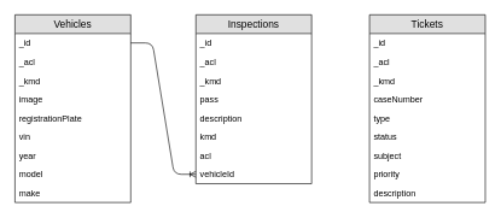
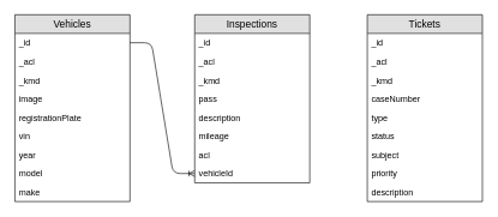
  <mxCell id="0" />
  <mxCell id="1" parent="0" />
  <mxCell id="2" value="Vehicles" style="swimlane;fontStyle=0;childLayout=stackLayout;horizontal=1;startSize=26;fillColor=#e0e0e0;horizontalStack=0;resizeParent=1;resizeParentMax=0;resizeLast=0;collapsible=1;marginBottom=0;swimlaneFillColor=#ffffff;align=center;fontSize=14;" parent="1" vertex="1"><mxGeometry x="20" y="20" width="160" height="260" as="geometry" /></mxCell>
  <mxCell id="3" value="_id" style="text;strokeColor=none;fillColor=none;spacingLeft=4;spacingRight=4;overflow=hidden;rotatable=0;points=[[0,0.5],[1,0.5]];portConstraint=eastwest;fontSize=12;" parent="2" vertex="1"><mxGeometry y="26" width="160" height="26" as="geometry" /></mxCell>
  <mxCell id="4" value="_acl" style="text;strokeColor=none;fillColor=none;spacingLeft=4;spacingRight=4;overflow=hidden;rotatable=0;points=[[0,0.5],[1,0.5]];portConstraint=eastwest;fontSize=12;" parent="2" vertex="1"><mxGeometry y="52" width="160" height="26" as="geometry" /></mxCell>
  <mxCell id="5" value="_kmd" style="text;strokeColor=none;fillColor=none;spacingLeft=4;spacingRight=4;overflow=hidden;rotatable=0;points=[[0,0.5],[1,0.5]];portConstraint=eastwest;fontSize=12;" parent="2" vertex="1"><mxGeometry y="78" width="160" height="26" as="geometry" /></mxCell>
  <mxCell id="6" value="image" style="text;strokeColor=none;fillColor=none;spacingLeft=4;spacingRight=4;overflow=hidden;rotatable=0;points=[[0,0.5],[1,0.5]];portConstraint=eastwest;fontSize=12;" parent="2" vertex="1"><mxGeometry y="104" width="160" height="26" as="geometry" /></mxCell>
  <mxCell id="7" value="registrationPlate" style="text;strokeColor=none;fillColor=none;spacingLeft=4;spacingRight=4;overflow=hidden;rotatable=0;points=[[0,0.5],[1,0.5]];portConstraint=eastwest;fontSize=12;" parent="2" vertex="1"><mxGeometry y="130" width="160" height="26" as="geometry" /></mxCell>
  <mxCell id="8" value="vin" style="text;strokeColor=none;fillColor=none;spacingLeft=4;spacingRight=4;overflow=hidden;rotatable=0;points=[[0,0.5],[1,0.5]];portConstraint=eastwest;fontSize=12;" parent="2" vertex="1"><mxGeometry y="156" width="160" height="26" as="geometry" /></mxCell>
  <mxCell id="9" value="year" style="text;strokeColor=none;fillColor=none;spacingLeft=4;spacingRight=4;overflow=hidden;rotatable=0;points=[[0,0.5],[1,0.5]];portConstraint=eastwest;fontSize=12;" parent="2" vertex="1"><mxGeometry y="182" width="160" height="26" as="geometry" /></mxCell>
  <mxCell id="10" value="model" style="text;strokeColor=none;fillColor=none;spacingLeft=4;spacingRight=4;overflow=hidden;rotatable=0;points=[[0,0.5],[1,0.5]];portConstraint=eastwest;fontSize=12;" parent="2" vertex="1"><mxGeometry y="208" width="160" height="26" as="geometry" /></mxCell>
  <mxCell id="11" value="make" style="text;strokeColor=none;fillColor=none;spacingLeft=4;spacingRight=4;overflow=hidden;rotatable=0;points=[[0,0.5],[1,0.5]];portConstraint=eastwest;fontSize=12;" parent="2" vertex="1"><mxGeometry y="234" width="160" height="26" as="geometry" /></mxCell>
  <mxCell id="12" value="Inspections" style="swimlane;fontStyle=0;childLayout=stackLayout;horizontal=1;startSize=26;fillColor=#e0e0e0;horizontalStack=0;resizeParent=1;resizeParentMax=0;resizeLast=0;collapsible=1;marginBottom=0;swimlaneFillColor=#ffffff;align=center;fontSize=14;" parent="1" vertex="1"><mxGeometry x="270" y="20" width="160" height="234" as="geometry" /></mxCell>
  <mxCell id="13" value="_id" style="text;strokeColor=none;fillColor=none;spacingLeft=4;spacingRight=4;overflow=hidden;rotatable=0;points=[[0,0.5],[1,0.5]];portConstraint=eastwest;fontSize=12;" parent="12" vertex="1"><mxGeometry y="26" width="160" height="26" as="geometry" /></mxCell>
  <mxCell id="14" value="_acl" style="text;strokeColor=none;fillColor=none;spacingLeft=4;spacingRight=4;overflow=hidden;rotatable=0;points=[[0,0.5],[1,0.5]];portConstraint=eastwest;fontSize=12;" parent="12" vertex="1"><mxGeometry y="52" width="160" height="26" as="geometry" /></mxCell>
  <mxCell id="15" value="_kmd" style="text;strokeColor=none;fillColor=none;spacingLeft=4;spacingRight=4;overflow=hidden;rotatable=0;points=[[0,0.5],[1,0.5]];portConstraint=eastwest;fontSize=12;" parent="12" vertex="1"><mxGeometry y="78" width="160" height="26" as="geometry" /></mxCell>
  <mxCell id="16" value="pass" style="text;strokeColor=none;fillColor=none;spacingLeft=4;spacingRight=4;overflow=hidden;rotatable=0;points=[[0,0.5],[1,0.5]];portConstraint=eastwest;fontSize=12;" parent="12" vertex="1"><mxGeometry y="104" width="160" height="26" as="geometry" /></mxCell>
  <mxCell id="17" value="description" style="text;strokeColor=none;fillColor=none;spacingLeft=4;spacingRight=4;overflow=hidden;rotatable=0;points=[[0,0.5],[1,0.5]];portConstraint=eastwest;fontSize=12;" parent="12" vertex="1"><mxGeometry y="130" width="160" height="26" as="geometry" /></mxCell>
- <mxCell id="18" value="kmd" style="text;strokeColor=none;fillColor=none;spacingLeft=4;spacingRight=4;overflow=hidden;rotatable=0;points=[[0,0.5],[1,0.5]];portConstraint=eastwest;fontSize=12;" parent="12" vertex="1"><mxGeometry y="156" width="160" height="26" as="geometry" /></mxCell>
+ <mxCell id="18" value="mileage" style="text;strokeColor=none;fillColor=none;spacingLeft=4;spacingRight=4;overflow=hidden;rotatable=0;points=[[0,0.5],[1,0.5]];portConstraint=eastwest;fontSize=12;" parent="12" vertex="1"><mxGeometry y="156" width="160" height="26" as="geometry" /></mxCell>
  <mxCell id="19" value="acl" style="text;strokeColor=none;fillColor=none;spacingLeft=4;spacingRight=4;overflow=hidden;rotatable=0;points=[[0,0.5],[1,0.5]];portConstraint=eastwest;fontSize=12;" parent="12" vertex="1"><mxGeometry y="182" width="160" height="26" as="geometry" /></mxCell>
  <mxCell id="20" value="vehicleId" style="text;strokeColor=none;fillColor=none;spacingLeft=4;spacingRight=4;overflow=hidden;rotatable=0;points=[[0,0.5],[1,0.5]];portConstraint=eastwest;fontSize=12;" parent="12" vertex="1"><mxGeometry y="208" width="160" height="26" as="geometry" /></mxCell>
  <mxCell id="21" value="Tickets" style="swimlane;fontStyle=0;childLayout=stackLayout;horizontal=1;startSize=26;fillColor=#e0e0e0;horizontalStack=0;resizeParent=1;resizeParentMax=0;resizeLast=0;collapsible=1;marginBottom=0;swimlaneFillColor=#ffffff;align=center;fontSize=14;" parent="1" vertex="1"><mxGeometry x="510" y="20" width="160" height="260" as="geometry" /></mxCell>
  <mxCell id="22" value="_id" style="text;strokeColor=none;fillColor=none;spacingLeft=4;spacingRight=4;overflow=hidden;rotatable=0;points=[[0,0.5],[1,0.5]];portConstraint=eastwest;fontSize=12;" parent="21" vertex="1"><mxGeometry y="26" width="160" height="26" as="geometry" /></mxCell>
  <mxCell id="23" value="_acl" style="text;strokeColor=none;fillColor=none;spacingLeft=4;spacingRight=4;overflow=hidden;rotatable=0;points=[[0,0.5],[1,0.5]];portConstraint=eastwest;fontSize=12;" parent="21" vertex="1"><mxGeometry y="52" width="160" height="26" as="geometry" /></mxCell>
  <mxCell id="24" value="_kmd" style="text;strokeColor=none;fillColor=none;spacingLeft=4;spacingRight=4;overflow=hidden;rotatable=0;points=[[0,0.5],[1,0.5]];portConstraint=eastwest;fontSize=12;" parent="21" vertex="1"><mxGeometry y="78" width="160" height="26" as="geometry" /></mxCell>
  <mxCell id="25" value="caseNumber" style="text;strokeColor=none;fillColor=none;spacingLeft=4;spacingRight=4;overflow=hidden;rotatable=0;points=[[0,0.5],[1,0.5]];portConstraint=eastwest;fontSize=12;" parent="21" vertex="1"><mxGeometry y="104" width="160" height="26" as="geometry" /></mxCell>
  <mxCell id="26" value="type" style="text;strokeColor=none;fillColor=none;spacingLeft=4;spacingRight=4;overflow=hidden;rotatable=0;points=[[0,0.5],[1,0.5]];portConstraint=eastwest;fontSize=12;" parent="21" vertex="1"><mxGeometry y="130" width="160" height="26" as="geometry" /></mxCell>
  <mxCell id="27" value="status" style="text;strokeColor=none;fillColor=none;spacingLeft=4;spacingRight=4;overflow=hidden;rotatable=0;points=[[0,0.5],[1,0.5]];portConstraint=eastwest;fontSize=12;" parent="21" vertex="1"><mxGeometry y="156" width="160" height="26" as="geometry" /></mxCell>
  <mxCell id="28" value="subject" style="text;strokeColor=none;fillColor=none;spacingLeft=4;spacingRight=4;overflow=hidden;rotatable=0;points=[[0,0.5],[1,0.5]];portConstraint=eastwest;fontSize=12;" parent="21" vertex="1"><mxGeometry y="182" width="160" height="26" as="geometry" /></mxCell>
  <mxCell id="29" value="priority" style="text;strokeColor=none;fillColor=none;spacingLeft=4;spacingRight=4;overflow=hidden;rotatable=0;points=[[0,0.5],[1,0.5]];portConstraint=eastwest;fontSize=12;" parent="21" vertex="1"><mxGeometry y="208" width="160" height="26" as="geometry" /></mxCell>
  <mxCell id="30" value="description" style="text;strokeColor=none;fillColor=none;spacingLeft=4;spacingRight=4;overflow=hidden;rotatable=0;points=[[0,0.5],[1,0.5]];portConstraint=eastwest;fontSize=12;" parent="21" vertex="1"><mxGeometry y="234" width="160" height="26" as="geometry" /></mxCell>
  <mxCell id="31" value="" style="edgeStyle=entityRelationEdgeStyle;fontSize=12;html=1;endArrow=ERoneToMany;entryX=0;entryY=0.5;entryDx=0;entryDy=0;exitX=1;exitY=0.5;exitDx=0;exitDy=0;" edge="1" parent="1" source="3" target="20"><mxGeometry width="100" height="100" relative="1" as="geometry"><mxPoint x="200" y="380" as="sourcePoint" /><mxPoint x="300" y="280" as="targetPoint" /></mxGeometry></mxCell>
